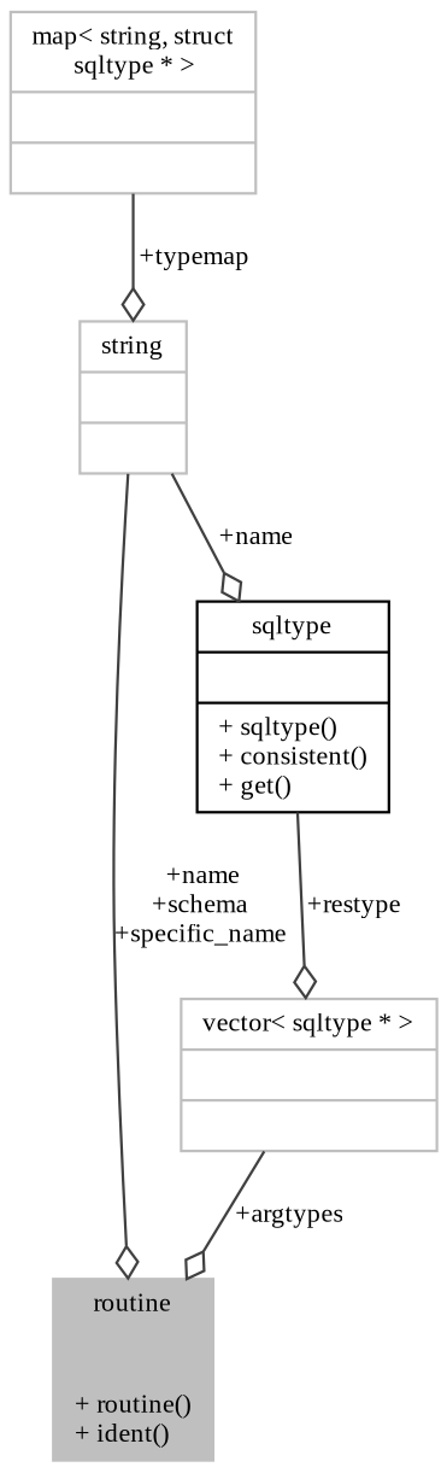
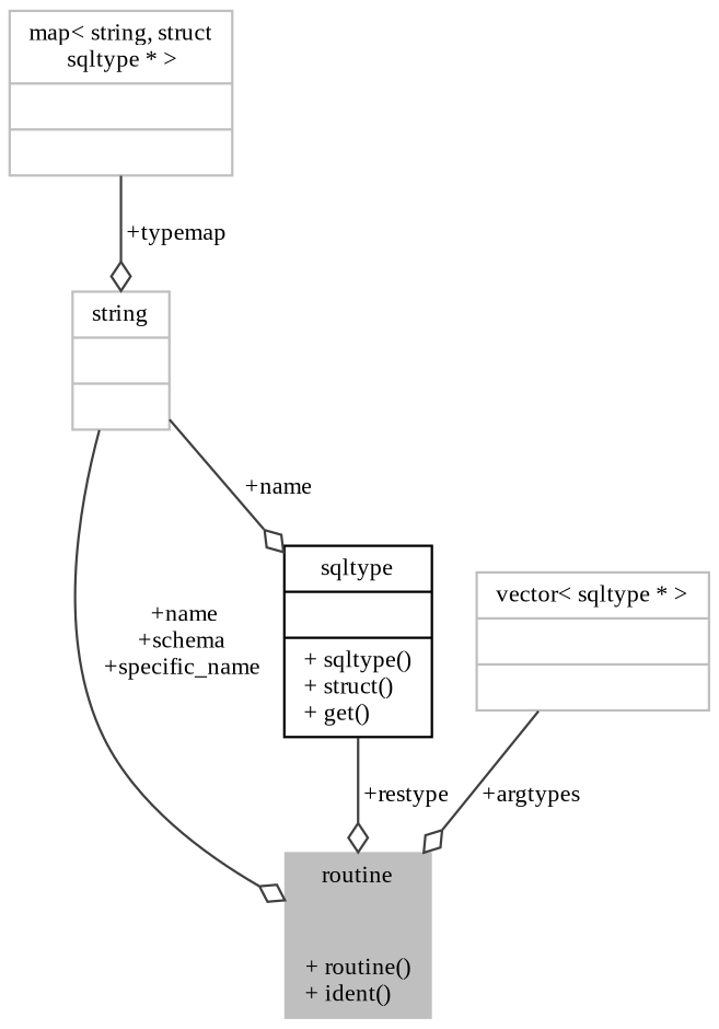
  digraph {
    fontname="Liberation Serif"
    node [color=grey75 fillcolor=white fontname="Liberation Serif" fontsize=10 shape=record style=filled]
    edge [arrowhead=odiamond color=grey25 fontname="Liberation Serif" fontsize=10 labelfontname=Helvetica labelfontsize=10 style=solid]
    n1 [fillcolor=grey75 fontcolor=black height=0.2 label="{routine\n||+ routine()\l+ ident()\l}" width=0.4]
    n2 [height=0.2 label="{string\n||}" width=0.4]
-   n3 [color=black height=0.2 label="{sqltype\n||+ sqltype()\l+ consistent()\l+ get()\l}" width=0.4]
+   n3 [color=black height=0.2 label="{sqltype\n||+ sqltype()\l+ struct()\l+ get()\l}" width=0.4]
    n4 [height=0.2 label="{map\< string, struct\l sqltype * \>\n||}" width=0.4]
    n5 [height=0.2 label="{vector\< sqltype * \>\n||}" width=0.4]
    n2 -> n1 [label=" +name\n+schema\n+specific_name"]
    n2 -> n3 [label=" +name"]
-   n3 -> n5 [label=" +restype"]
+   n3 -> n1 [label=" +restype"]
    n4 -> n2 [label=" +typemap"]
    n5 -> n1 [label=" +argtypes"]
  }
